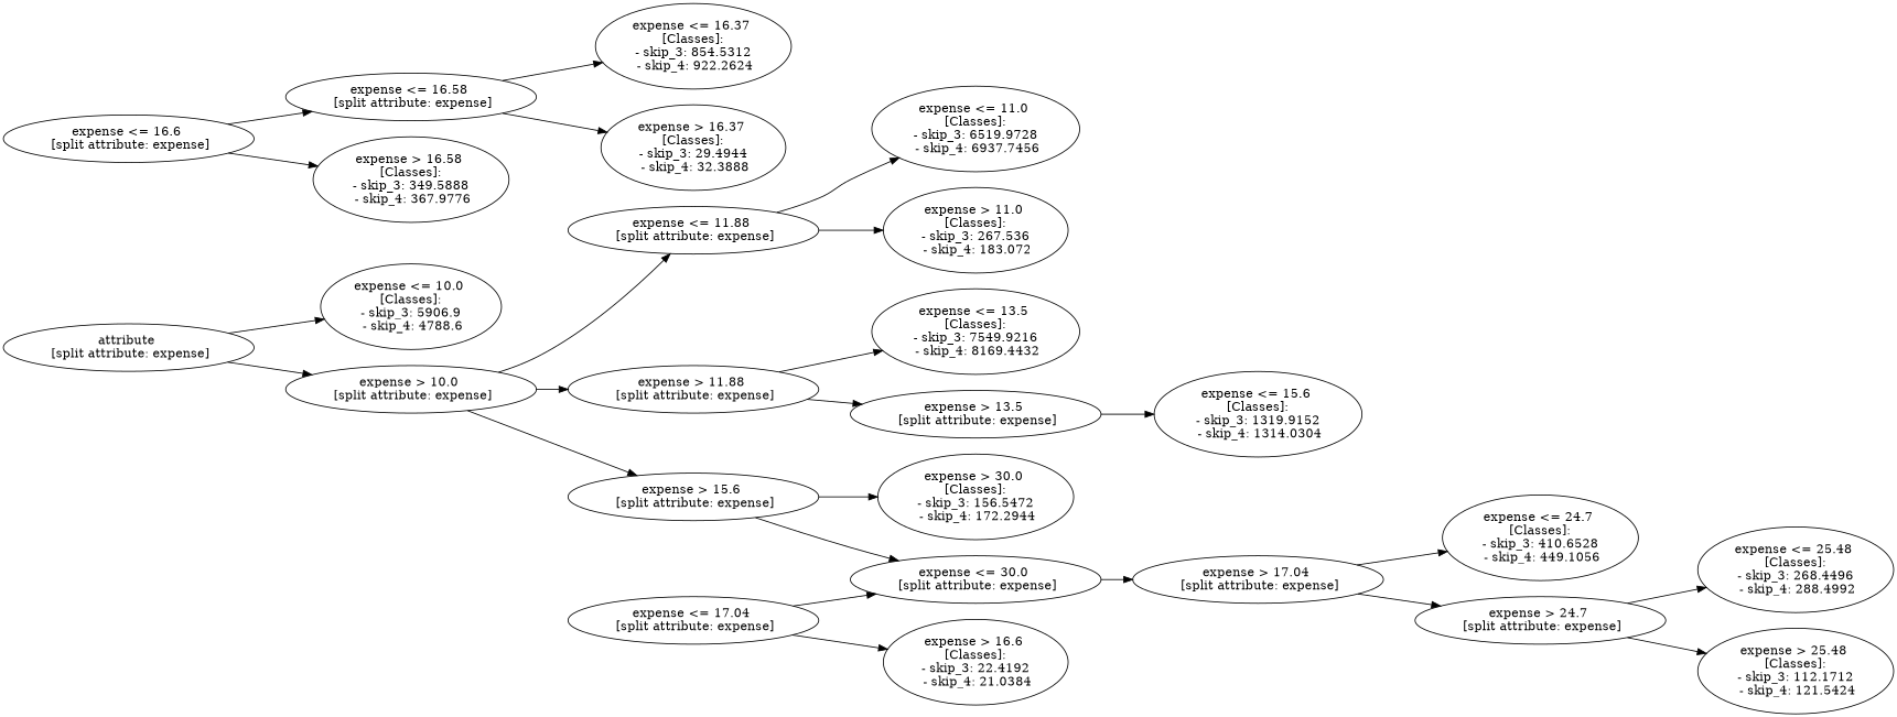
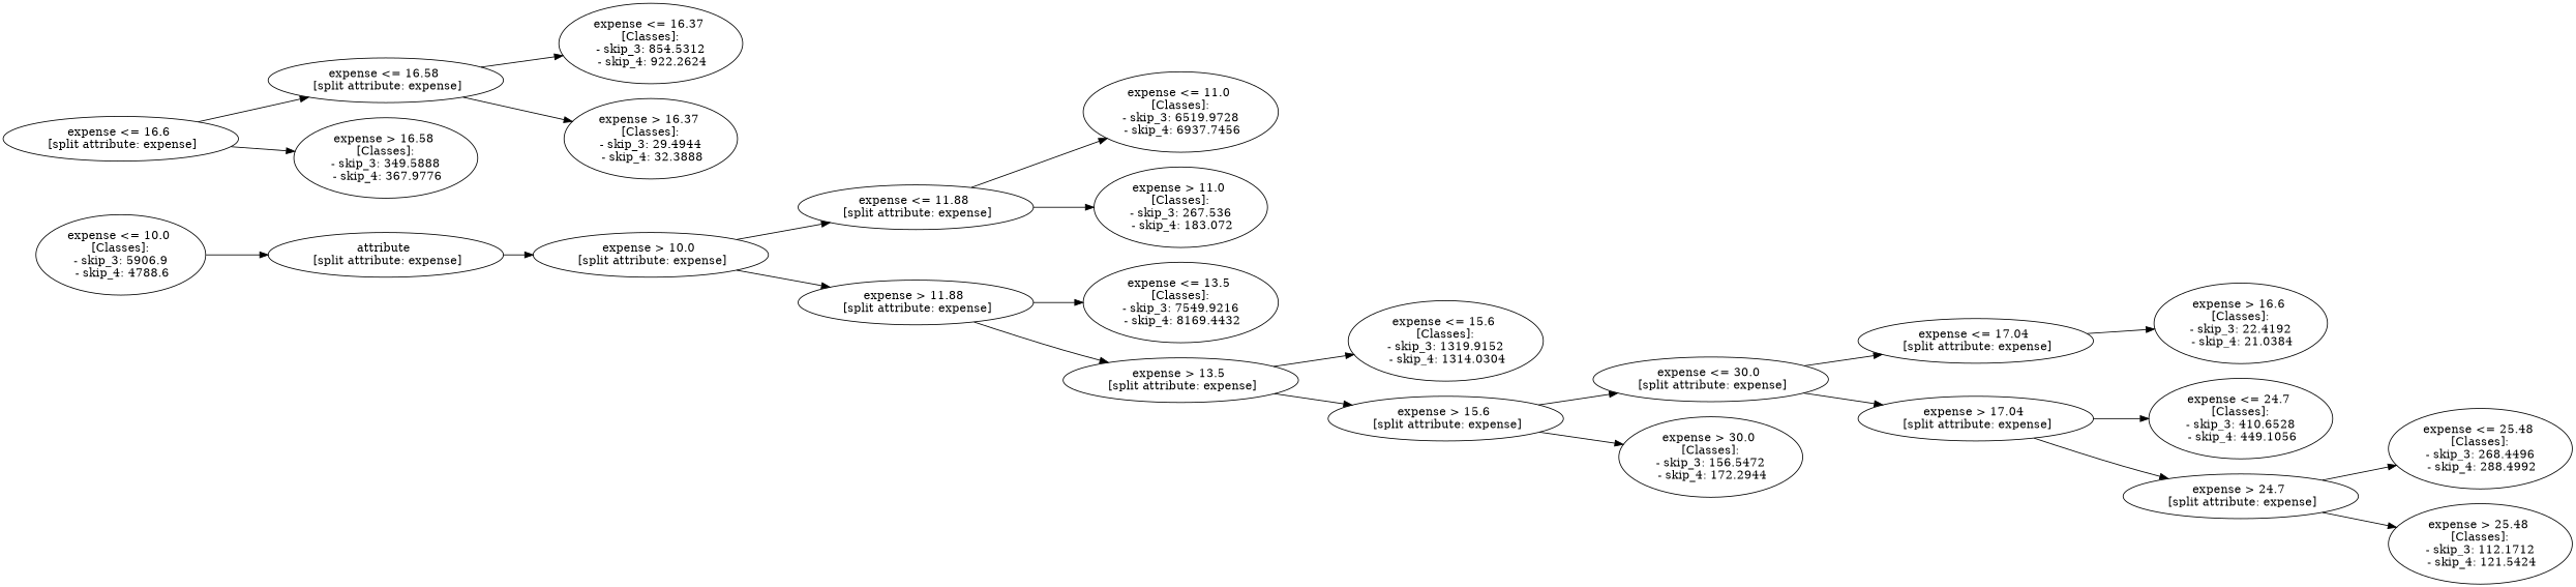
  digraph {
    rankdir=LR
    n1 [label="attribute \n [split attribute: expense]"]
    n2 [label="expense <= 10.0 \n [Classes]: \n - skip_3: 5906.9 \n - skip_4: 4788.6"]
    n3 [label="expense > 10.0 \n [split attribute: expense]"]
    n4 [label="expense <= 11.88 \n [split attribute: expense]"]
    n5 [label="expense > 11.88 \n [split attribute: expense]"]
    n6 [label="expense <= 11.0 \n [Classes]: \n - skip_3: 6519.9728 \n - skip_4: 6937.7456"]
    n7 [label="expense > 11.0 \n [Classes]: \n - skip_3: 267.536 \n - skip_4: 183.072"]
    n8 [label="expense <= 13.5 \n [Classes]: \n - skip_3: 7549.9216 \n - skip_4: 8169.4432"]
    n9 [label="expense > 13.5 \n [split attribute: expense]"]
    n10 [label="expense <= 15.6 \n [Classes]: \n - skip_3: 1319.9152 \n - skip_4: 1314.0304"]
    n11 [label="expense > 15.6 \n [split attribute: expense]"]
    n12 [label="expense <= 30.0 \n [split attribute: expense]"]
    n13 [label="expense > 30.0 \n [Classes]: \n - skip_3: 156.5472 \n - skip_4: 172.2944"]
    n14 [label="expense <= 17.04 \n [split attribute: expense]"]
    n15 [label="expense > 17.04 \n [split attribute: expense]"]
    n16 [label="expense > 16.6 \n [Classes]: \n - skip_3: 22.4192 \n - skip_4: 21.0384"]
    n17 [label="expense <= 24.7 \n [Classes]: \n - skip_3: 410.6528 \n - skip_4: 449.1056"]
    n18 [label="expense > 24.7 \n [split attribute: expense]"]
    n19 [label="expense <= 16.6 \n [split attribute: expense]"]
    n20 [label="expense <= 16.58 \n [split attribute: expense]"]
    n21 [label="expense > 16.58 \n [Classes]: \n - skip_3: 349.5888 \n - skip_4: 367.9776"]
    n22 [label="expense <= 16.37 \n [Classes]: \n - skip_3: 854.5312 \n - skip_4: 922.2624"]
    n23 [label="expense > 16.37 \n [Classes]: \n - skip_3: 29.4944 \n - skip_4: 32.3888"]
    n24 [label="expense <= 25.48 \n [Classes]: \n - skip_3: 268.4496 \n - skip_4: 288.4992"]
    n25 [label="expense > 25.48 \n [Classes]: \n - skip_3: 112.1712 \n - skip_4: 121.5424"]
-   n1 -> n2
+   n2 -> n1
    n1 -> n3
    n3 -> n4
    n3 -> n5
    n4 -> n6
    n4 -> n7
    n5 -> n8
    n5 -> n9
    n9 -> n10
-   n3 -> n11
+   n9 -> n11
    n11 -> n12
    n11 -> n13
-   n14 -> n12
+   n12 -> n14
    n12 -> n15
    n14 -> n16
    n15 -> n17
    n15 -> n18
    n18 -> n24
    n18 -> n25
    n19 -> n20
    n19 -> n21
    n20 -> n22
    n20 -> n23
  }
